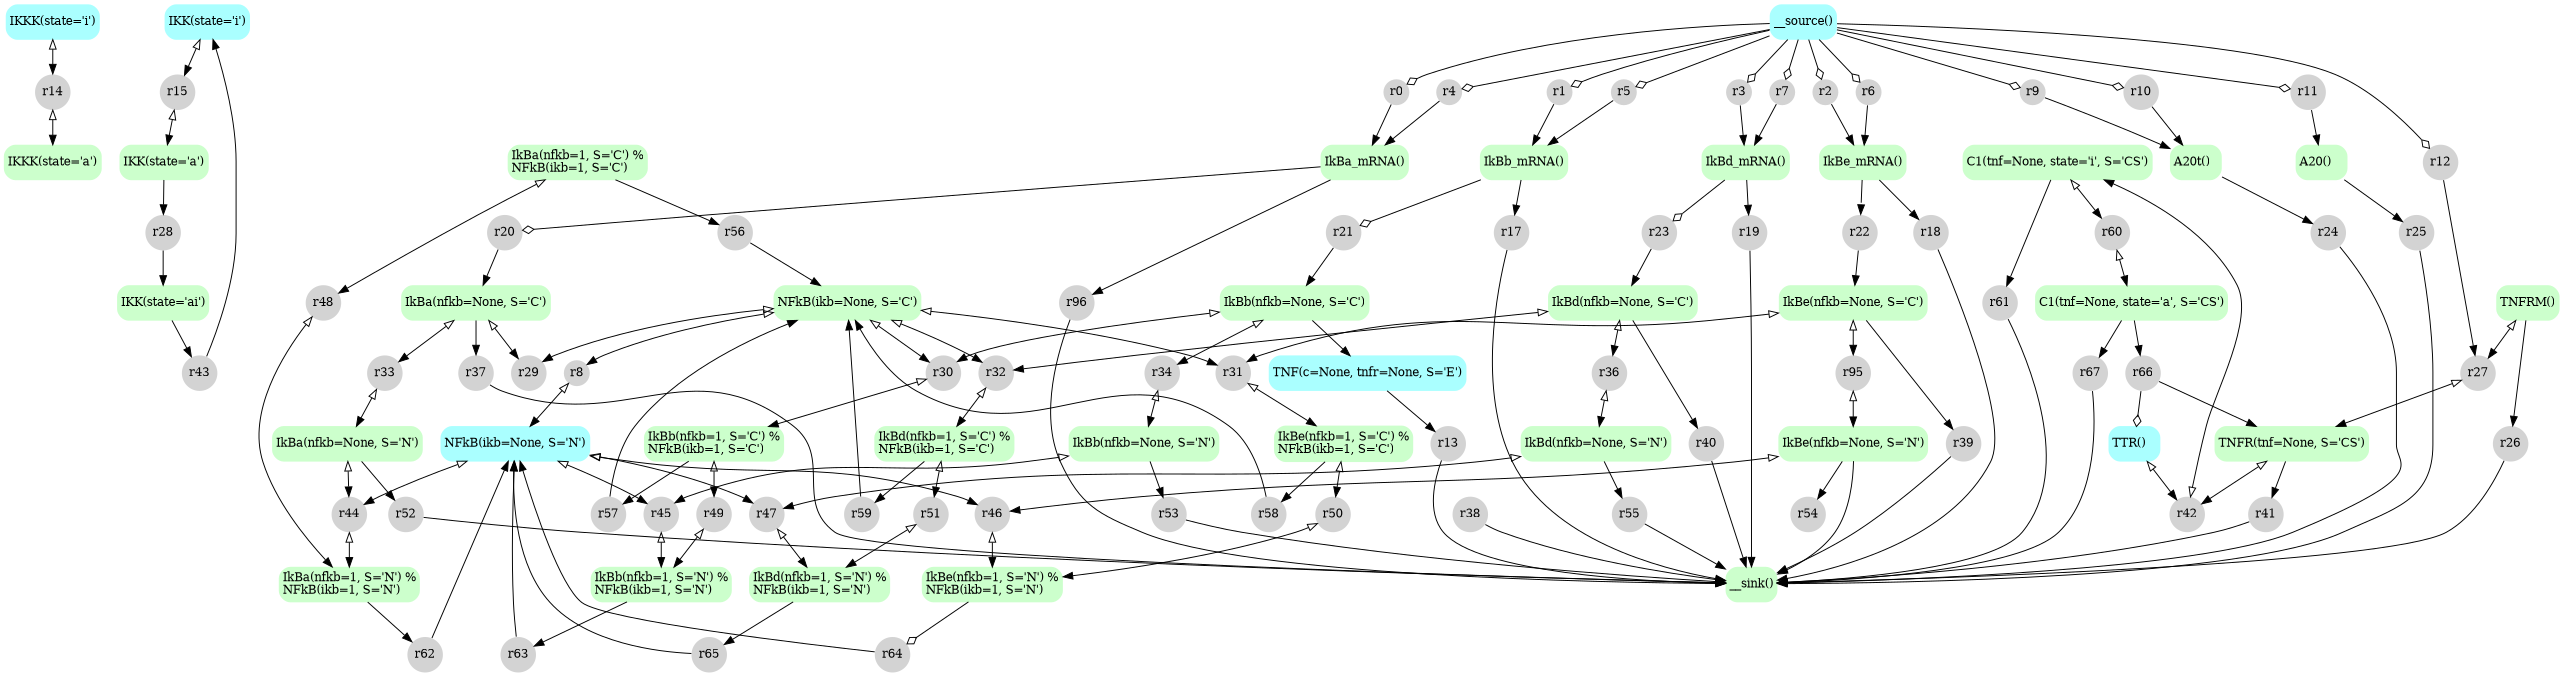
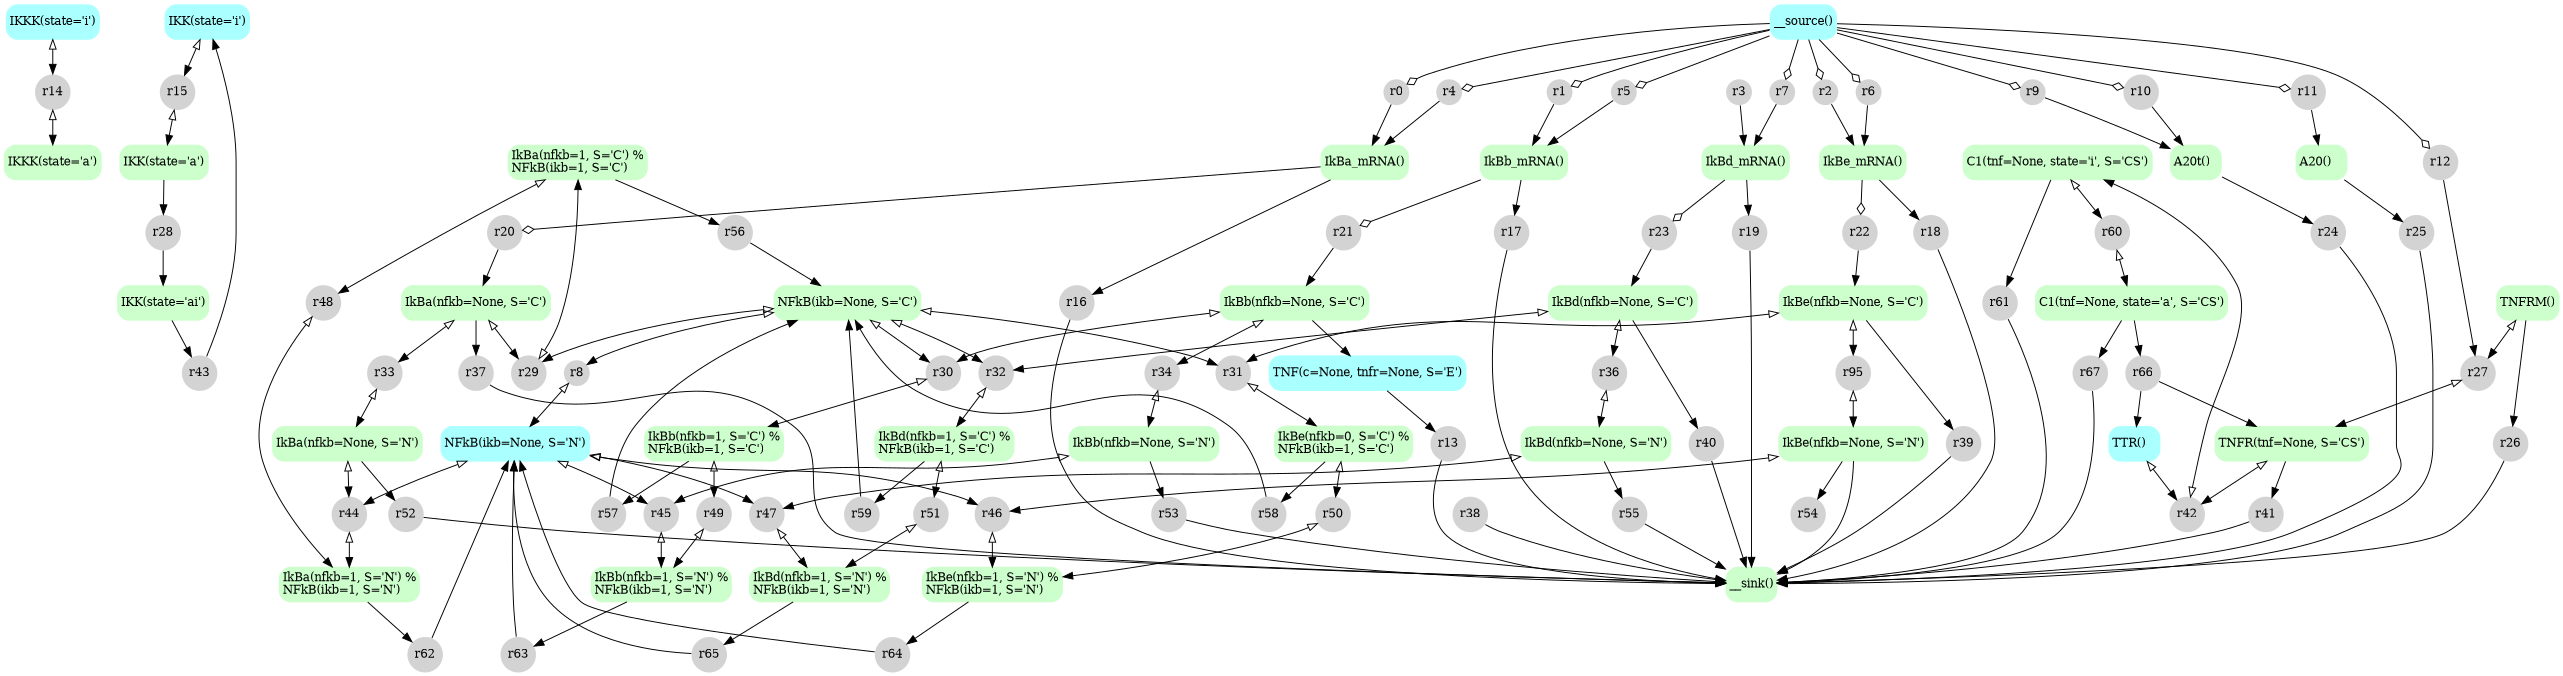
  strict digraph {
    rankdir=TB
    node [color=transparent fillcolor=lightgray fontsize=12 margin="0.06,0" shape=circle style=filled]
    edge [arrowhead=normal]
    n1 [fillcolor="#aaffff" label="IKKK(state='i')\l" shape=Mrecord]
    n2 [height=.3 label=r14 width=.3]
    n3 [fillcolor="#ccffcc" label="IKKK(state='a')\l" shape=Mrecord]
    n4 [fillcolor="#aaffff" label="IKK(state='i')\l" shape=Mrecord]
    n5 [height=.3 label=r15 width=.3]
    n6 [fillcolor="#ccffcc" label="IKK(state='a')\l" shape=Mrecord]
    n7 [height=.3 label=r28 width=.3]
    n8 [fillcolor="#ccffcc" label="IKK(state='ai')\l" shape=Mrecord]
    n9 [fillcolor="#aaffff" label="NFkB(ikb=None, S='N')\l" shape=Mrecord]
    n10 [height=.3 label=r44 width=.3]
    n11 [height=.3 label=r45 width=.3]
    n12 [height=.3 label=r46 width=.3]
    n13 [height=.3 label=r47 width=.3]
    n14 [fillcolor="#ccffcc" label="IkBa(nfkb=1, S='N') %\lNFkB(ikb=1, S='N')\l" shape=Mrecord]
    n15 [fillcolor="#ccffcc" label="IkBb(nfkb=1, S='N') %\lNFkB(ikb=1, S='N')\l" shape=Mrecord]
    n16 [fillcolor="#ccffcc" label="IkBe(nfkb=1, S='N') %\lNFkB(ikb=1, S='N')\l" shape=Mrecord]
    n17 [fillcolor="#ccffcc" label="IkBd(nfkb=1, S='N') %\lNFkB(ikb=1, S='N')\l" shape=Mrecord]
    n18 [height=.3 label=r62 width=.3]
    n19 [height=.3 label=r63 width=.3]
    n20 [height=.3 label=r64 width=.3]
    n21 [height=.3 label=r65 width=.3]
    n22 [fillcolor="#aaffff" label="TTR()\l" shape=Mrecord]
    n23 [height=.3 label=r42 width=.3]
    n24 [fillcolor="#ccffcc" label="C1(tnf=None, state='i', S='CS')\l" shape=Mrecord]
    n25 [height=.3 label=r60 width=.3]
    n26 [height=.3 label=r61 width=.3]
    n27 [fillcolor="#ccffcc" label="C1(tnf=None, state='a', S='CS')\l" shape=Mrecord]
    n28 [fillcolor="#ccffcc" label="__sink()\l" shape=Mrecord]
    n29 [fillcolor="#aaffff" label="TNF(c=None, tnfr=None, S='E')\l" shape=Mrecord]
    n30 [height=.3 label=r13 width=.3]
    n31 [fillcolor="#aaffff" label="__source()\l" shape=Mrecord]
    n32 [height=.3 label=r0 width=.3]
    n33 [height=.3 label=r1 width=.3]
    n34 [height=.3 label=r2 width=.3]
    n35 [height=.3 label=r3 width=.3]
    n36 [height=.3 label=r4 width=.3]
    n37 [height=.3 label=r5 width=.3]
    n38 [height=.3 label=r6 width=.3]
    n39 [height=.3 label=r7 width=.3]
    n40 [height=.3 label=r9 width=.3]
    n41 [height=.3 label=r10 width=.3]
    n42 [height=.3 label=r11 width=.3]
    n43 [height=.3 label=r12 width=.3]
    n44 [fillcolor="#ccffcc" label="IkBa_mRNA()\l" shape=Mrecord]
    n45 [fillcolor="#ccffcc" label="IkBb_mRNA()\l" shape=Mrecord]
    n46 [fillcolor="#ccffcc" label="IkBe_mRNA()\l" shape=Mrecord]
    n47 [fillcolor="#ccffcc" label="IkBd_mRNA()\l" shape=Mrecord]
    n48 [fillcolor="#ccffcc" label="A20t()\l" shape=Mrecord]
    n49 [fillcolor="#ccffcc" label="A20()\l" shape=Mrecord]
    n50 [height=.3 label=r27 width=.3]
-   n51 [height=.3 label=r96 width=.3]
+   n51 [height=.3 label=r16 width=.3]
    n52 [height=.3 label=r20 width=.3]
    n53 [height=.3 label=r17 width=.3]
    n54 [height=.3 label=r21 width=.3]
    n55 [height=.3 label=r18 width=.3]
    n56 [height=.3 label=r22 width=.3]
    n57 [height=.3 label=r19 width=.3]
    n58 [height=.3 label=r23 width=.3]
    n59 [height=.3 label=r24 width=.3]
    n60 [height=.3 label=r25 width=.3]
    n61 [fillcolor="#ccffcc" label="TNFRM()\l" shape=Mrecord]
    n62 [height=.3 label=r26 width=.3]
    n63 [fillcolor="#ccffcc" label="IkBa(nfkb=None, S='C')\l" shape=Mrecord]
    n64 [fillcolor="#ccffcc" label="IkBb(nfkb=None, S='C')\l" shape=Mrecord]
    n65 [fillcolor="#ccffcc" label="IkBe(nfkb=None, S='C')\l" shape=Mrecord]
    n66 [fillcolor="#ccffcc" label="IkBd(nfkb=None, S='C')\l" shape=Mrecord]
    n67 [fillcolor="#ccffcc" label="TNFR(tnf=None, S='CS')\l" shape=Mrecord]
    n68 [height=.3 label=r29 width=.3]
    n69 [height=.3 label=r33 width=.3]
    n70 [height=.3 label=r37 width=.3]
    n71 [fillcolor="#ccffcc" label="IkBa(nfkb=1, S='C') %\lNFkB(ikb=1, S='C')\l" shape=Mrecord]
    n72 [fillcolor="#ccffcc" label="IkBa(nfkb=None, S='N')\l" shape=Mrecord]
    n73 [height=.3 label=r30 width=.3]
    n74 [height=.3 label=r34 width=.3]
    n75 [fillcolor="#ccffcc" label="IkBb(nfkb=1, S='C') %\lNFkB(ikb=1, S='C')\l" shape=Mrecord]
    n76 [fillcolor="#ccffcc" label="IkBb(nfkb=None, S='N')\l" shape=Mrecord]
    n77 [height=.3 label=r38 width=.3]
    n78 [height=.3 label=r31 width=.3]
    n79 [height=.3 label=r95 width=.3]
    n80 [height=.3 label=r39 width=.3]
-   n81 [fillcolor="#ccffcc" label="IkBe(nfkb=1, S='C') %\lNFkB(ikb=1, S='C')\l" shape=Mrecord]
+   n81 [fillcolor="#ccffcc" label="IkBe(nfkb=0, S='C') %\lNFkB(ikb=1, S='C')\l" shape=Mrecord]
    n82 [fillcolor="#ccffcc" label="IkBe(nfkb=None, S='N')\l" shape=Mrecord]
    n83 [height=.3 label=r32 width=.3]
    n84 [height=.3 label=r36 width=.3]
    n85 [height=.3 label=r40 width=.3]
    n86 [fillcolor="#ccffcc" label="IkBd(nfkb=1, S='C') %\lNFkB(ikb=1, S='C')\l" shape=Mrecord]
    n87 [fillcolor="#ccffcc" label="IkBd(nfkb=None, S='N')\l" shape=Mrecord]
    n88 [fillcolor="#ccffcc" label="NFkB(ikb=None, S='C')\l" shape=Mrecord]
    n89 [height=.3 label=r8 width=.3]
    n90 [height=.3 label=r48 width=.3]
    n91 [height=.3 label=r56 width=.3]
    n92 [height=.3 label=r49 width=.3]
    n93 [height=.3 label=r57 width=.3]
    n94 [height=.3 label=r50 width=.3]
    n95 [height=.3 label=r58 width=.3]
    n96 [height=.3 label=r51 width=.3]
    n97 [height=.3 label=r59 width=.3]
    n98 [height=.3 label=r41 width=.3]
    n99 [height=.3 label=r43 width=.3]
    n100 [height=.3 label=r52 width=.3]
    n101 [height=.3 label=r53 width=.3]
    n102 [height=.3 label=r54 width=.3]
    n103 [height=.3 label=r55 width=.3]
    n104 [height=.3 label=r66 width=.3]
    n105 [height=.3 label=r67 width=.3]
    n1 -> n2 [arrowtail=empty dir=both]
    n2 -> n3 [arrowtail=empty dir=both]
    n4 -> n5 [arrowtail=empty dir=both]
    n5 -> n6 [arrowtail=empty dir=both]
    n6 -> n7
    n7 -> n8
    n8 -> n99
    n9 -> n10 [arrowtail=empty dir=both]
    n9 -> n11 [arrowtail=empty dir=both]
    n9 -> n12 [arrowtail=empty dir=both]
    n9 -> n13 [arrowtail=empty dir=both]
    n10 -> n14 [arrowtail=empty dir=both]
    n11 -> n15 [arrowtail=empty dir=both]
    n12 -> n16 [arrowtail=empty dir=both]
    n13 -> n17 [arrowtail=empty dir=both]
    n14 -> n18
    n15 -> n19
-   n16 -> n20 [arrowhead=odiamond]
+   n16 -> n20
    n17 -> n21
    n18 -> n9
    n19 -> n9
    n20 -> n9
    n21 -> n9
    n22 -> n23 [arrowtail=empty dir=both]
    n23 -> n24 [arrowtail=empty dir=both]
    n24 -> n25 [arrowtail=empty dir=both]
    n24 -> n26
    n25 -> n27 [arrowtail=empty dir=both]
    n26 -> n28
    n27 -> n104
    n27 -> n105
    n29 -> n30
    n30 -> n28
    n31 -> n32 [arrowhead=odiamond]
    n31 -> n33 [arrowhead=odiamond]
    n31 -> n34 [arrowhead=odiamond]
-   n31 -> n35 [arrowhead=odiamond]
    n31 -> n36 [arrowhead=odiamond]
    n31 -> n37 [arrowhead=odiamond]
    n31 -> n38 [arrowhead=odiamond]
    n31 -> n39 [arrowhead=odiamond]
    n31 -> n40 [arrowhead=odiamond]
    n31 -> n41 [arrowhead=odiamond]
    n31 -> n42 [arrowhead=odiamond]
    n31 -> n43 [arrowhead=odiamond]
    n32 -> n44
    n33 -> n45
    n34 -> n46
    n35 -> n47
    n36 -> n44
    n37 -> n45
    n38 -> n46
    n39 -> n47
    n40 -> n48
    n41 -> n48
    n42 -> n49
    n43 -> n50
    n44 -> n51
    n44 -> n52 [arrowhead=odiamond]
    n45 -> n53
    n45 -> n54 [arrowhead=odiamond]
    n46 -> n55
-   n46 -> n56
+   n46 -> n56 [arrowhead=odiamond]
    n47 -> n57
    n47 -> n58 [arrowhead=odiamond]
    n48 -> n59
    n49 -> n60
    n50 -> n67 [arrowtail=empty dir=both]
    n51 -> n28
    n52 -> n63
    n53 -> n28
    n54 -> n64
    n55 -> n28
    n56 -> n65
    n57 -> n28
    n58 -> n66
    n59 -> n28
    n60 -> n28
    n61 -> n50 [arrowtail=empty dir=both]
    n61 -> n62
    n62 -> n28
    n63 -> n68 [arrowtail=empty dir=both]
    n63 -> n69 [arrowtail=empty dir=both]
    n63 -> n70
    n64 -> n29
    n64 -> n73 [arrowtail=empty dir=both]
    n64 -> n74 [arrowtail=empty dir=both]
    n65 -> n78 [arrowtail=empty dir=both]
    n65 -> n79 [arrowtail=empty dir=both]
    n65 -> n80
    n66 -> n83 [arrowtail=empty dir=both]
    n66 -> n84 [arrowtail=empty dir=both]
    n66 -> n85
    n67 -> n23 [arrowtail=empty dir=both]
    n67 -> n98
+   n68 -> n71 [arrowtail=empty dir=both]
    n69 -> n72 [arrowtail=empty dir=both]
    n70 -> n28
    n71 -> n90 [arrowtail=empty dir=both]
    n71 -> n91
    n72 -> n10 [arrowtail=empty dir=both]
    n72 -> n100
    n73 -> n75 [arrowtail=empty dir=both]
    n74 -> n76 [arrowtail=empty dir=both]
    n75 -> n92 [arrowtail=empty dir=both]
    n75 -> n93
    n76 -> n11 [arrowtail=empty dir=both]
    n76 -> n101
    n77 -> n28
    n78 -> n81 [arrowtail=empty dir=both]
    n79 -> n82 [arrowtail=empty dir=both]
    n80 -> n28
    n81 -> n94 [arrowtail=empty dir=both]
    n81 -> n95
    n82 -> n12 [arrowtail=empty dir=both]
    n82 -> n28
    n82 -> n102
    n83 -> n86 [arrowtail=empty dir=both]
    n84 -> n87 [arrowtail=empty dir=both]
    n85 -> n28
    n86 -> n96 [arrowtail=empty dir=both]
    n86 -> n97
    n87 -> n13 [arrowtail=empty dir=both]
    n87 -> n103
    n88 -> n68 [arrowtail=empty dir=both]
    n88 -> n73 [arrowtail=empty dir=both]
    n88 -> n78 [arrowtail=empty dir=both]
    n88 -> n83 [arrowtail=empty dir=both]
    n88 -> n89 [arrowtail=empty dir=both]
    n89 -> n9 [arrowtail=empty dir=both]
    n90 -> n14 [arrowtail=empty dir=both]
    n91 -> n88
    n92 -> n15 [arrowtail=empty dir=both]
    n93 -> n88
    n94 -> n16 [arrowtail=empty dir=both]
    n95 -> n88
    n96 -> n17 [arrowtail=empty dir=both]
    n97 -> n88
    n98 -> n28
    n99 -> n4
    n100 -> n28
    n101 -> n28
    n103 -> n28
-   n104 -> n22 [arrowhead=odiamond]
+   n104 -> n22
    n104 -> n67
    n105 -> n28
  }
